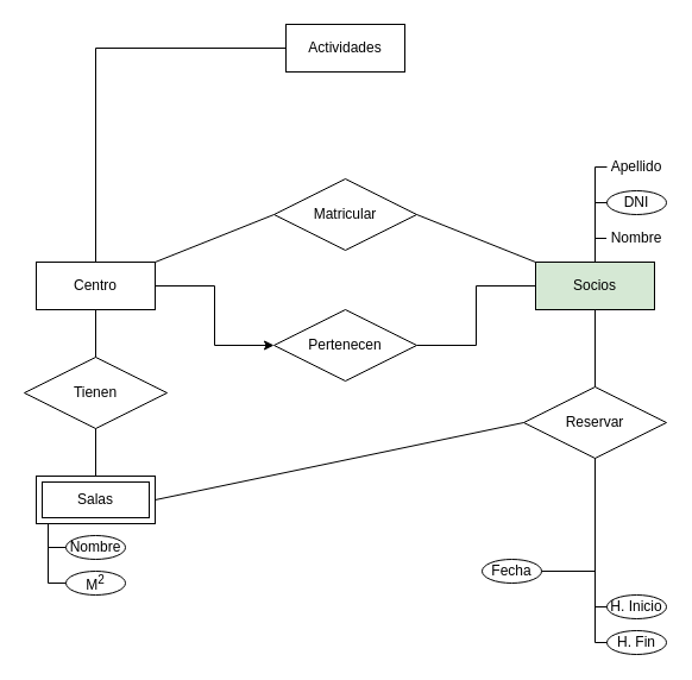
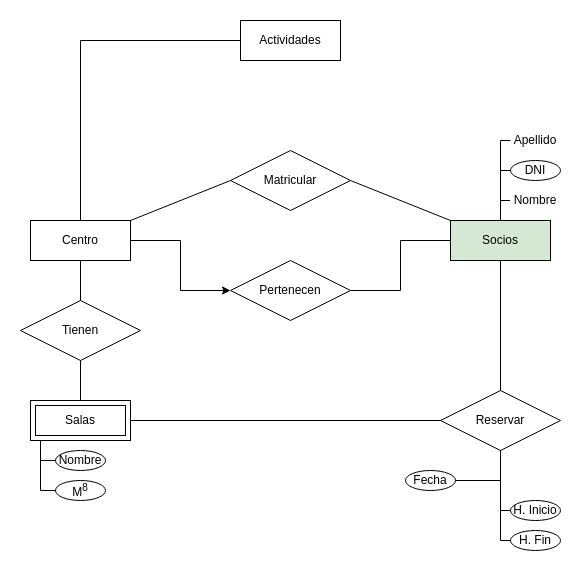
  <mxCell id="0" />
  <mxCell id="1" parent="0" />
  <mxCell id="2" value="" style="edgeStyle=orthogonalEdgeStyle;rounded=0;orthogonalLoop=1;jettySize=auto;html=1;endArrow=classic;entryX=0;entryY=0.5;entryDx=0;entryDy=0;exitX=1;exitY=0.5;exitDx=0;exitDy=0;" edge="1" parent="1" source="4" target="21"><mxGeometry relative="1" as="geometry" /></mxCell>
  <mxCell id="3" style="edgeStyle=orthogonalEdgeStyle;rounded=0;orthogonalLoop=1;jettySize=auto;html=1;exitX=0.5;exitY=0;exitDx=0;exitDy=0;entryX=0;entryY=0.5;entryDx=0;entryDy=0;endArrow=none;" edge="1" parent="1" source="4" target="8"><mxGeometry relative="1" as="geometry" /></mxCell>
  <mxCell id="4" value="Centro" style="whiteSpace=wrap;html=1;align=center;" vertex="1" parent="1"><mxGeometry x="30" y="220" width="100" height="40" as="geometry" /></mxCell>
  <mxCell id="5" value="" style="edgeStyle=orthogonalEdgeStyle;rounded=0;orthogonalLoop=1;jettySize=auto;html=1;endArrow=none;entryX=0;entryY=0.5;entryDx=0;entryDy=0;" edge="1" parent="1" source="6" target="30"><mxGeometry relative="1" as="geometry"><Array as="points"><mxPoint x="500" y="200" /></Array></mxGeometry></mxCell>
  <mxCell id="6" value="Socios" style="whiteSpace=wrap;html=1;align=center;fillColor=#d5e8d4;" vertex="1" parent="1"><mxGeometry x="450" y="220" width="100" height="40" as="geometry" /></mxCell>
  <mxCell id="7" value="" style="endArrow=none;html=1;rounded=0;exitX=1;exitY=0.5;exitDx=0;exitDy=0;entryX=0;entryY=0;entryDx=0;entryDy=0;" edge="1" parent="1" source="12" target="6"><mxGeometry relative="1" as="geometry"><mxPoint x="350" y="170" as="sourcePoint" /><mxPoint x="430" y="219" as="targetPoint" /></mxGeometry></mxCell>
  <mxCell id="8" value="Actividades" style="whiteSpace=wrap;html=1;align=center;" vertex="1" parent="1"><mxGeometry x="240" y="20" width="100" height="40" as="geometry" /></mxCell>
  <mxCell id="9" style="edgeStyle=orthogonalEdgeStyle;rounded=0;orthogonalLoop=1;jettySize=auto;html=1;exitX=0.25;exitY=1;exitDx=0;exitDy=0;entryX=0;entryY=0.5;entryDx=0;entryDy=0;endArrow=none;" edge="1" parent="1" source="10" target="22"><mxGeometry relative="1" as="geometry"><Array as="points"><mxPoint x="40" y="440" /><mxPoint x="40" y="460" /></Array></mxGeometry></mxCell>
  <mxCell id="10" value="Salas" style="shape=ext;margin=3;double=1;whiteSpace=wrap;html=1;align=center;" vertex="1" parent="1"><mxGeometry x="30" y="400" width="100" height="40" as="geometry" /></mxCell>
  <mxCell id="11" value="" style="rounded=0;orthogonalLoop=1;jettySize=auto;html=1;endArrow=none;entryX=1;entryY=0;entryDx=0;entryDy=0;exitX=0;exitY=0.5;exitDx=0;exitDy=0;" edge="1" parent="1" source="12" target="4"><mxGeometry relative="1" as="geometry"><mxPoint x="150" y="170" as="targetPoint" /></mxGeometry></mxCell>
  <mxCell id="12" value="Matricular" style="shape=rhombus;perimeter=rhombusPerimeter;whiteSpace=wrap;html=1;align=center;" vertex="1" parent="1"><mxGeometry x="230" y="150" width="120" height="60" as="geometry" /></mxCell>
  <mxCell id="13" value="Tienen" style="shape=rhombus;perimeter=rhombusPerimeter;whiteSpace=wrap;html=1;align=center;" vertex="1" parent="1"><mxGeometry x="20" y="300" width="120" height="60" as="geometry" /></mxCell>
  <mxCell id="14" value="" style="endArrow=none;html=1;rounded=0;entryX=0.5;entryY=1;entryDx=0;entryDy=0;exitX=0.5;exitY=0;exitDx=0;exitDy=0;" edge="1" parent="1" source="13" target="4"><mxGeometry relative="1" as="geometry"><mxPoint x="80" y="290" as="sourcePoint" /><mxPoint x="220" y="370" as="targetPoint" /></mxGeometry></mxCell>
  <mxCell id="15" value="" style="endArrow=none;html=1;rounded=0;exitX=0.5;exitY=1;exitDx=0;exitDy=0;entryX=0.5;entryY=0;entryDx=0;entryDy=0;" edge="1" parent="1" source="13" target="10"><mxGeometry relative="1" as="geometry"><mxPoint x="60" y="370" as="sourcePoint" /><mxPoint x="220" y="370" as="targetPoint" /></mxGeometry></mxCell>
  <mxCell id="16" style="edgeStyle=orthogonalEdgeStyle;rounded=0;orthogonalLoop=1;jettySize=auto;html=1;exitX=0.5;exitY=1;exitDx=0;exitDy=0;entryX=0;entryY=0.5;entryDx=0;entryDy=0;endArrow=none;" edge="1" parent="1" source="17" target="25"><mxGeometry relative="1" as="geometry"><Array as="points"><mxPoint x="500" y="480" /></Array></mxGeometry></mxCell>
- <mxCell id="17" value="Reservar" style="shape=rhombus;perimeter=rhombusPerimeter;whiteSpace=wrap;html=1;align=center;" vertex="1" parent="1"><mxGeometry x="440" y="325" width="120" height="60" as="geometry" /></mxCell>
+ <mxCell id="17" value="Reservar" style="shape=rhombus;perimeter=rhombusPerimeter;whiteSpace=wrap;html=1;align=center;" vertex="1" parent="1"><mxGeometry x="440" y="390" width="120" height="60" as="geometry" /></mxCell>
  <mxCell id="18" value="" style="endArrow=none;html=1;rounded=0;entryX=0;entryY=0.5;entryDx=0;entryDy=0;exitX=1;exitY=0.5;exitDx=0;exitDy=0;" edge="1" parent="1" source="10" target="17"><mxGeometry relative="1" as="geometry"><mxPoint x="120" y="310" as="sourcePoint" /><mxPoint x="280" y="310" as="targetPoint" /></mxGeometry></mxCell>
  <mxCell id="19" value="" style="endArrow=none;html=1;rounded=0;entryX=0.5;entryY=1;entryDx=0;entryDy=0;exitX=0.5;exitY=0;exitDx=0;exitDy=0;" edge="1" parent="1" source="17" target="6"><mxGeometry relative="1" as="geometry"><mxPoint x="120" y="310" as="sourcePoint" /><mxPoint x="280" y="310" as="targetPoint" /></mxGeometry></mxCell>
  <mxCell id="20" value="" style="edgeStyle=orthogonalEdgeStyle;rounded=0;orthogonalLoop=1;jettySize=auto;html=1;endArrow=none;" edge="1" parent="1" source="21" target="6"><mxGeometry relative="1" as="geometry" /></mxCell>
  <mxCell id="21" value="Pertenecen" style="shape=rhombus;perimeter=rhombusPerimeter;whiteSpace=wrap;html=1;align=center;" vertex="1" parent="1"><mxGeometry x="230" y="260" width="120" height="60" as="geometry" /></mxCell>
  <mxCell id="22" value="Nombre" style="ellipse;whiteSpace=wrap;html=1;align=center;" vertex="1" parent="1"><mxGeometry x="55" y="450" width="50" height="20" as="geometry" /></mxCell>
- <mxCell id="23" value="M&lt;sup&gt;2&lt;/sup&gt;" style="ellipse;whiteSpace=wrap;html=1;align=center;" vertex="1" parent="1"><mxGeometry x="55" y="480" width="50" height="20" as="geometry" /></mxCell>
+ <mxCell id="23" value="M&lt;sup&gt;8&lt;/sup&gt;" style="ellipse;whiteSpace=wrap;html=1;align=center;" vertex="1" parent="1"><mxGeometry x="55" y="480" width="50" height="20" as="geometry" /></mxCell>
  <mxCell id="24" style="edgeStyle=orthogonalEdgeStyle;rounded=0;orthogonalLoop=1;jettySize=auto;html=1;exitX=0.25;exitY=1;exitDx=0;exitDy=0;entryX=0;entryY=0.5;entryDx=0;entryDy=0;endArrow=none;" edge="1" parent="1" source="10"><mxGeometry relative="1" as="geometry"><mxPoint x="55" y="470" as="sourcePoint" /><mxPoint x="55" y="490" as="targetPoint" /><Array as="points"><mxPoint x="40" y="440" /><mxPoint x="40" y="490" /></Array></mxGeometry></mxCell>
  <mxCell id="25" value="Fecha" style="ellipse;whiteSpace=wrap;html=1;align=center;" vertex="1" parent="1"><mxGeometry x="405" y="470" width="50" height="20" as="geometry" /></mxCell>
  <mxCell id="26" value="H. Inicio" style="ellipse;whiteSpace=wrap;html=1;align=center;" vertex="1" parent="1"><mxGeometry x="510" y="500" width="50" height="20" as="geometry" /></mxCell>
  <mxCell id="27" style="edgeStyle=orthogonalEdgeStyle;rounded=0;orthogonalLoop=1;jettySize=auto;html=1;exitX=0.5;exitY=1;exitDx=0;exitDy=0;entryX=0;entryY=0.5;entryDx=0;entryDy=0;endArrow=none;" edge="1" parent="1" source="17"><mxGeometry relative="1" as="geometry"><mxPoint x="500" y="480" as="sourcePoint" /><mxPoint x="510" y="510" as="targetPoint" /><Array as="points"><mxPoint x="500" y="510" /></Array></mxGeometry></mxCell>
  <mxCell id="28" value="H. Fin" style="ellipse;whiteSpace=wrap;html=1;align=center;" vertex="1" parent="1"><mxGeometry x="510" y="530" width="50" height="20" as="geometry" /></mxCell>
  <mxCell id="29" style="edgeStyle=orthogonalEdgeStyle;rounded=0;orthogonalLoop=1;jettySize=auto;html=1;exitX=0.5;exitY=1;exitDx=0;exitDy=0;entryX=0;entryY=0.5;entryDx=0;entryDy=0;endArrow=none;" edge="1" parent="1" source="17"><mxGeometry relative="1" as="geometry"><mxPoint x="500" y="480" as="sourcePoint" /><mxPoint x="510" y="540" as="targetPoint" /><Array as="points"><mxPoint x="500" y="540" /></Array></mxGeometry></mxCell>
  <mxCell id="30" value="Nombre" style="ellipse;whiteSpace=wrap;html=1;align=center;strokeColor=#FFFFFF;" vertex="1" parent="1"><mxGeometry x="510" y="190" width="50" height="20" as="geometry" /></mxCell>
  <mxCell id="31" value="DNI" style="ellipse;whiteSpace=wrap;html=1;align=center;strokeColor=#000000;" vertex="1" parent="1"><mxGeometry x="510" y="160" width="50" height="20" as="geometry" /></mxCell>
  <mxCell id="32" value="" style="edgeStyle=orthogonalEdgeStyle;rounded=0;orthogonalLoop=1;jettySize=auto;html=1;endArrow=none;entryX=0;entryY=0.5;entryDx=0;entryDy=0;exitX=0.5;exitY=0;exitDx=0;exitDy=0;" edge="1" parent="1" source="6" target="31"><mxGeometry relative="1" as="geometry"><mxPoint x="495.019" y="180" as="sourcePoint" /><mxPoint x="504.99" y="160" as="targetPoint" /><Array as="points"><mxPoint x="500" y="170" /></Array></mxGeometry></mxCell>
  <mxCell id="33" value="Apellido" style="ellipse;whiteSpace=wrap;html=1;align=center;strokeColor=#FFFFFF;" vertex="1" parent="1"><mxGeometry x="510" y="130" width="50" height="20" as="geometry" /></mxCell>
  <mxCell id="34" value="" style="edgeStyle=orthogonalEdgeStyle;rounded=0;orthogonalLoop=1;jettySize=auto;html=1;endArrow=none;exitX=0.5;exitY=0;exitDx=0;exitDy=0;entryX=0;entryY=0.5;entryDx=0;entryDy=0;" edge="1" parent="1" source="6" target="33"><mxGeometry relative="1" as="geometry"><mxPoint x="470" y="180" as="sourcePoint" /><mxPoint x="484" y="130" as="targetPoint" /><Array as="points"><mxPoint x="500" y="140" /></Array></mxGeometry></mxCell>
